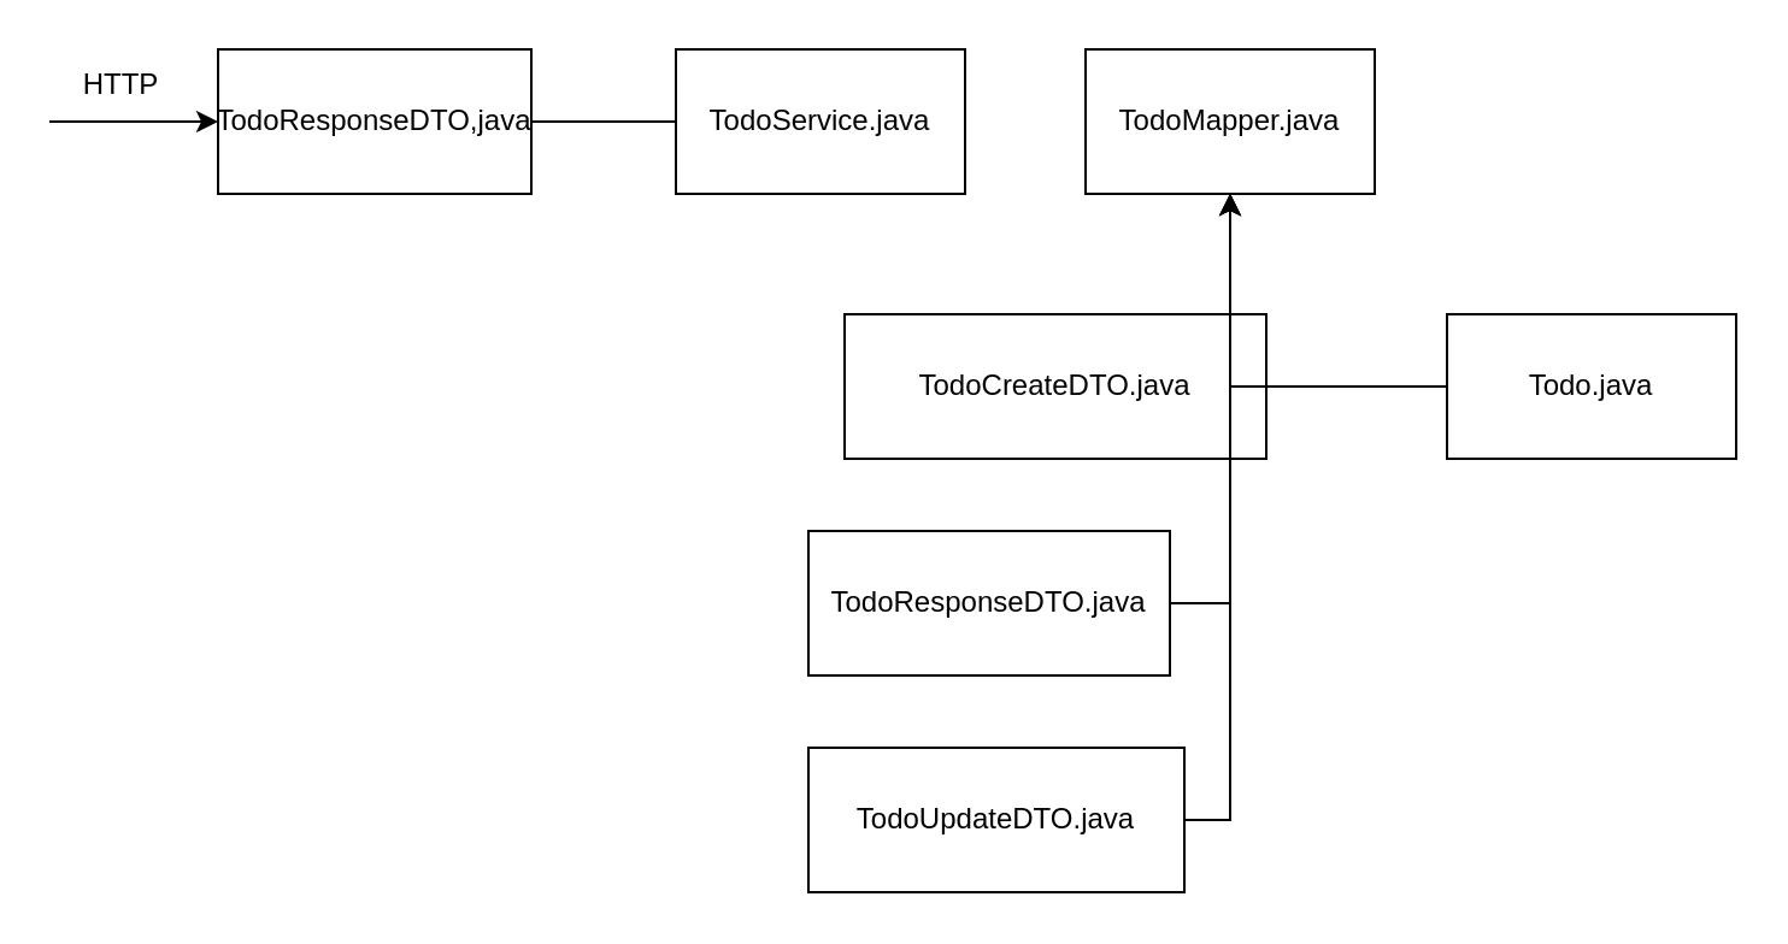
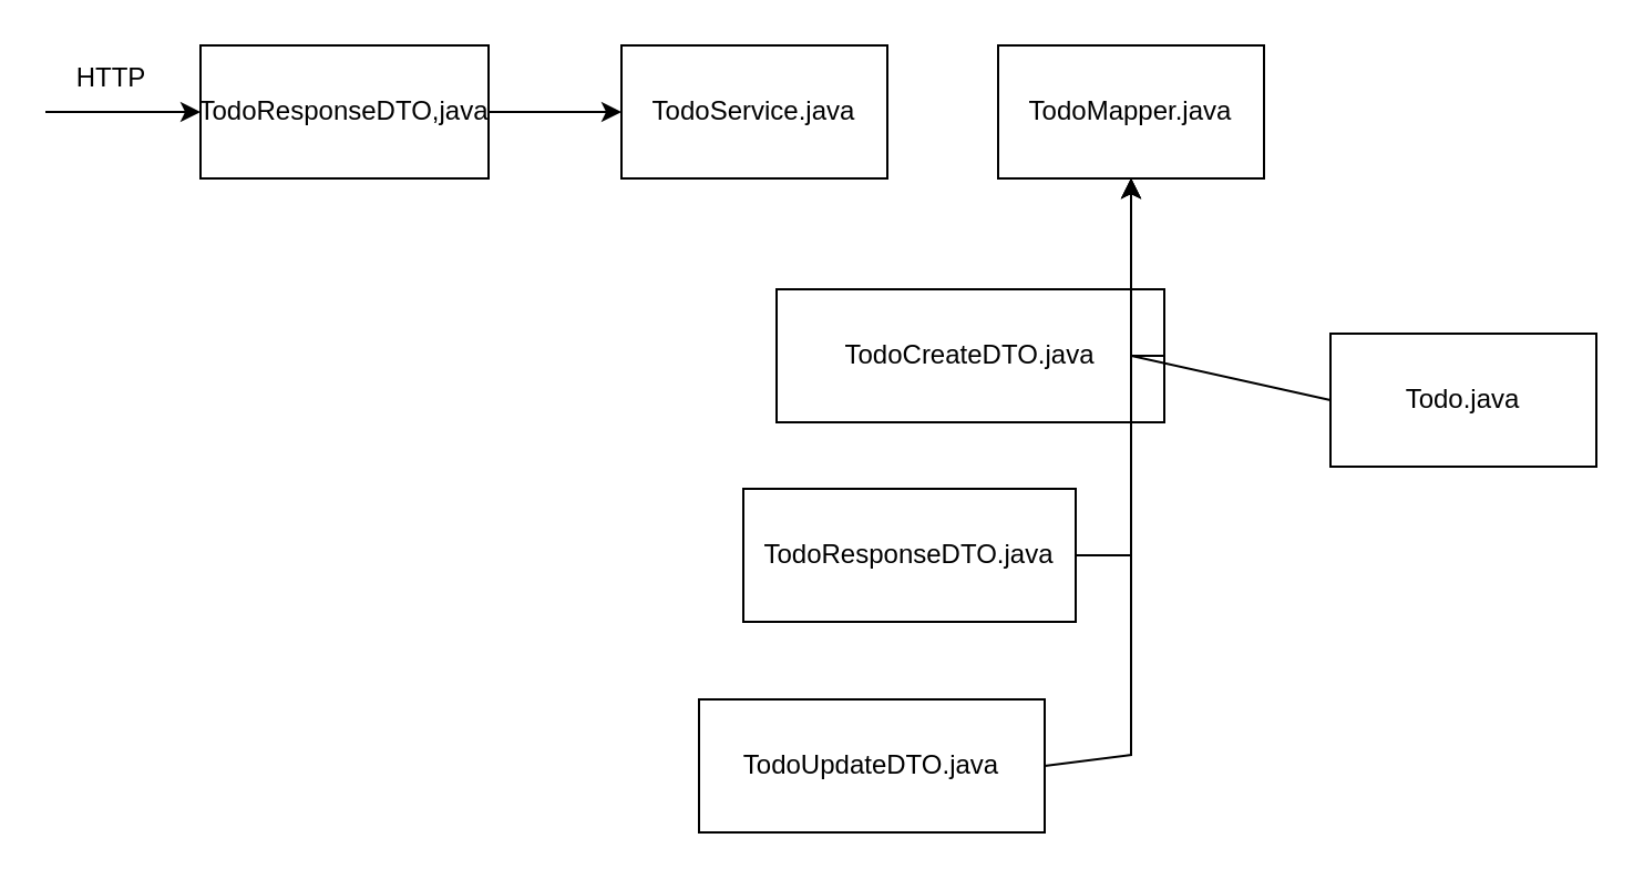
  <mxCell id="0" />
  <mxCell id="1" parent="0" />
  <mxCell id="2" value="TodoResponseDTO,java" style="rounded=0;whiteSpace=wrap;html=1;" parent="1" vertex="1"><mxGeometry x="90" y="20" width="130" height="60" as="geometry" /></mxCell>
  <mxCell id="3" value="TodoService.java" style="rounded=0;whiteSpace=wrap;html=1;" parent="1" vertex="1"><mxGeometry x="280" y="20" width="120" height="60" as="geometry" /></mxCell>
  <mxCell id="4" value="TodoMapper.java" style="rounded=0;whiteSpace=wrap;html=1;" parent="1" vertex="1"><mxGeometry x="450" y="20" width="120" height="60" as="geometry" /></mxCell>
- <mxCell id="5" value="Todo.java" style="rounded=0;whiteSpace=wrap;html=1;" parent="1" vertex="1"><mxGeometry x="600" y="130" width="120" height="60" as="geometry" /></mxCell>
+ <mxCell id="5" value="Todo.java" style="rounded=0;whiteSpace=wrap;html=1;" parent="1" vertex="1"><mxGeometry x="600" y="150" width="120" height="60" as="geometry" /></mxCell>
  <mxCell id="6" value="TodoCreateDTO.java" style="rounded=0;whiteSpace=wrap;html=1;" parent="1" vertex="1"><mxGeometry x="350" y="130" width="175" height="60" as="geometry" /></mxCell>
  <mxCell id="7" value="TodoResponseDTO.java" style="rounded=0;whiteSpace=wrap;html=1;" parent="1" vertex="1"><mxGeometry x="335" y="220" width="150" height="60" as="geometry" /></mxCell>
- <mxCell id="8" value="TodoUpdateDTO.java" style="rounded=0;whiteSpace=wrap;html=1;" parent="1" vertex="1"><mxGeometry x="335" y="310" width="156" height="60" as="geometry" /></mxCell>
- <mxCell id="9" value="" style="endArrow=none;html=1;rounded=0;exitX=1;exitY=0.5;exitDx=0;exitDy=0;entryX=0;entryY=0.5;entryDx=0;entryDy=0;" parent="1" source="2" target="3" edge="1"><mxGeometry width="50" height="50" relative="1" as="geometry"><mxPoint x="400" y="310" as="sourcePoint" /><mxPoint x="450" y="260" as="targetPoint" /></mxGeometry></mxCell>
+ <mxCell id="8" value="TodoUpdateDTO.java" style="rounded=0;whiteSpace=wrap;html=1;" parent="1" vertex="1"><mxGeometry x="315" y="315" width="156" height="60" as="geometry" /></mxCell>
+ <mxCell id="9" value="" style="endArrow=classic;html=1;rounded=0;exitX=1;exitY=0.5;exitDx=0;exitDy=0;entryX=0;entryY=0.5;entryDx=0;entryDy=0;" parent="1" source="2" target="3" edge="1"><mxGeometry width="50" height="50" relative="1" as="geometry"><mxPoint x="400" y="310" as="sourcePoint" /><mxPoint x="450" y="260" as="targetPoint" /></mxGeometry></mxCell>
  <mxCell id="10" value="" style="endArrow=classic;html=1;rounded=0;entryX=0.5;entryY=1;entryDx=0;entryDy=0;exitX=1;exitY=0.5;exitDx=0;exitDy=0;" parent="1" source="6" target="4" edge="1"><mxGeometry width="50" height="50" relative="1" as="geometry"><mxPoint x="510" y="260" as="sourcePoint" /><mxPoint x="560" y="210" as="targetPoint" /><Array as="points"><mxPoint x="510" y="160" /></Array></mxGeometry></mxCell>
  <mxCell id="11" value="" style="endArrow=classic;html=1;rounded=0;exitX=1;exitY=0.5;exitDx=0;exitDy=0;" parent="1" source="7" target="4" edge="1"><mxGeometry width="50" height="50" relative="1" as="geometry"><mxPoint x="506" y="280" as="sourcePoint" /><mxPoint x="535.29" y="114.86" as="targetPoint" /><Array as="points"><mxPoint x="510" y="250" /></Array></mxGeometry></mxCell>
  <mxCell id="12" value="" style="endArrow=classic;html=1;rounded=0;entryX=0.5;entryY=1;entryDx=0;entryDy=0;exitX=1;exitY=0.5;exitDx=0;exitDy=0;" parent="1" source="8" target="4" edge="1"><mxGeometry width="50" height="50" relative="1" as="geometry"><mxPoint x="540" y="310" as="sourcePoint" /><mxPoint x="580" y="230" as="targetPoint" /><Array as="points"><mxPoint x="510" y="340" /></Array></mxGeometry></mxCell>
  <mxCell id="13" value="" style="endArrow=classic;html=1;rounded=0;entryX=0.5;entryY=1;entryDx=0;entryDy=0;exitX=0;exitY=0.5;exitDx=0;exitDy=0;" parent="1" source="5" target="4" edge="1"><mxGeometry width="50" height="50" relative="1" as="geometry"><mxPoint x="580" y="290" as="sourcePoint" /><mxPoint x="620" y="210" as="targetPoint" /><Array as="points"><mxPoint x="510" y="160" /></Array></mxGeometry></mxCell>
  <mxCell id="14" value="" style="endArrow=classic;html=1;rounded=0;entryX=0;entryY=0.5;entryDx=0;entryDy=0;" parent="1" target="2" edge="1"><mxGeometry width="50" height="50" relative="1" as="geometry"><mxPoint x="20" y="50" as="sourcePoint" /><mxPoint x="450" y="140" as="targetPoint" /></mxGeometry></mxCell>
  <mxCell id="15" value="HTTP" style="text;html=1;align=center;verticalAlign=middle;whiteSpace=wrap;rounded=0;" parent="1" vertex="1"><mxGeometry x="20" y="20" width="60" height="30" as="geometry" /></mxCell>
